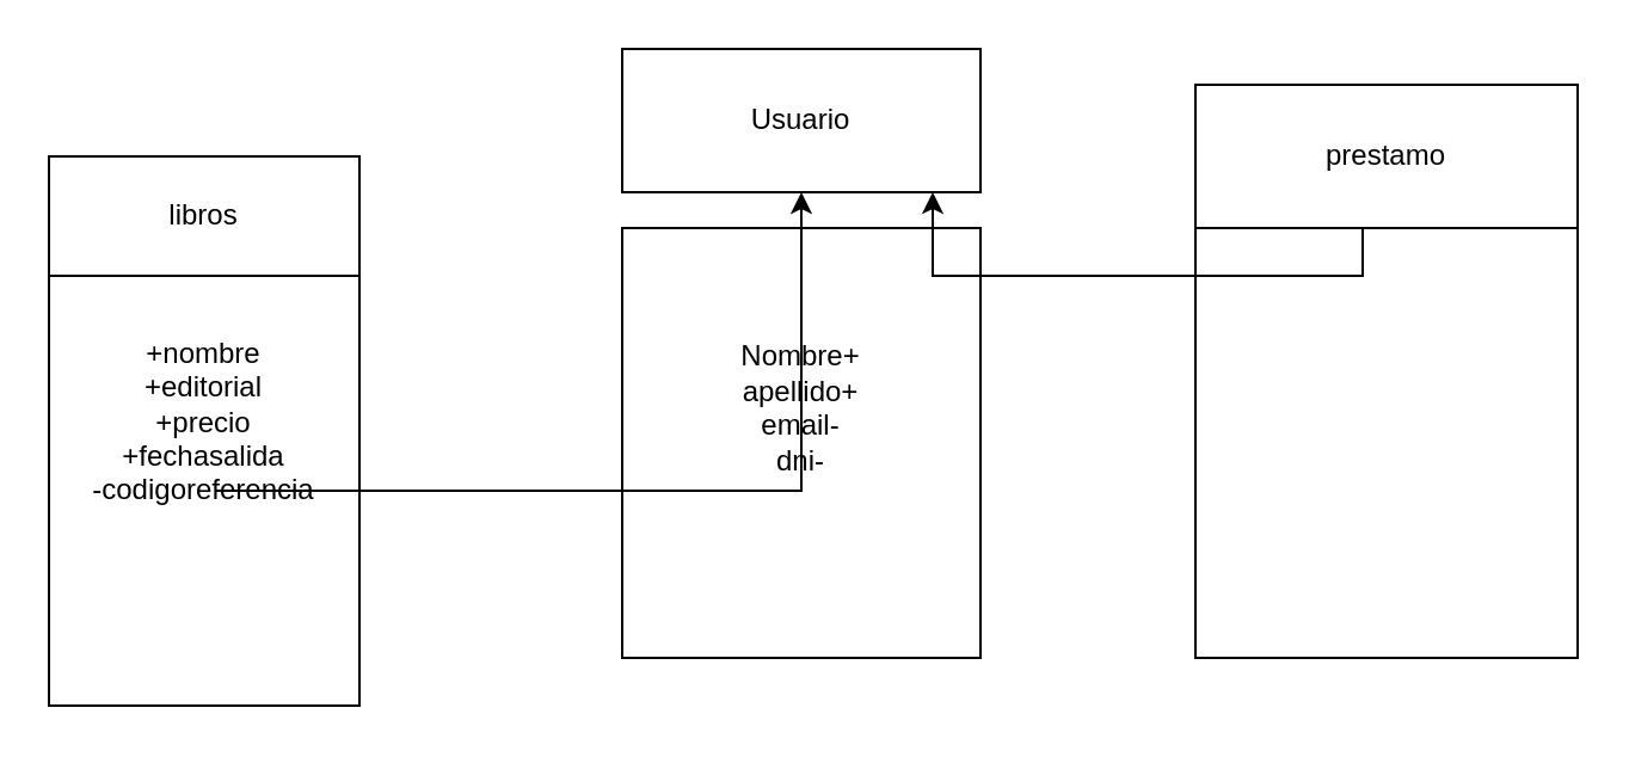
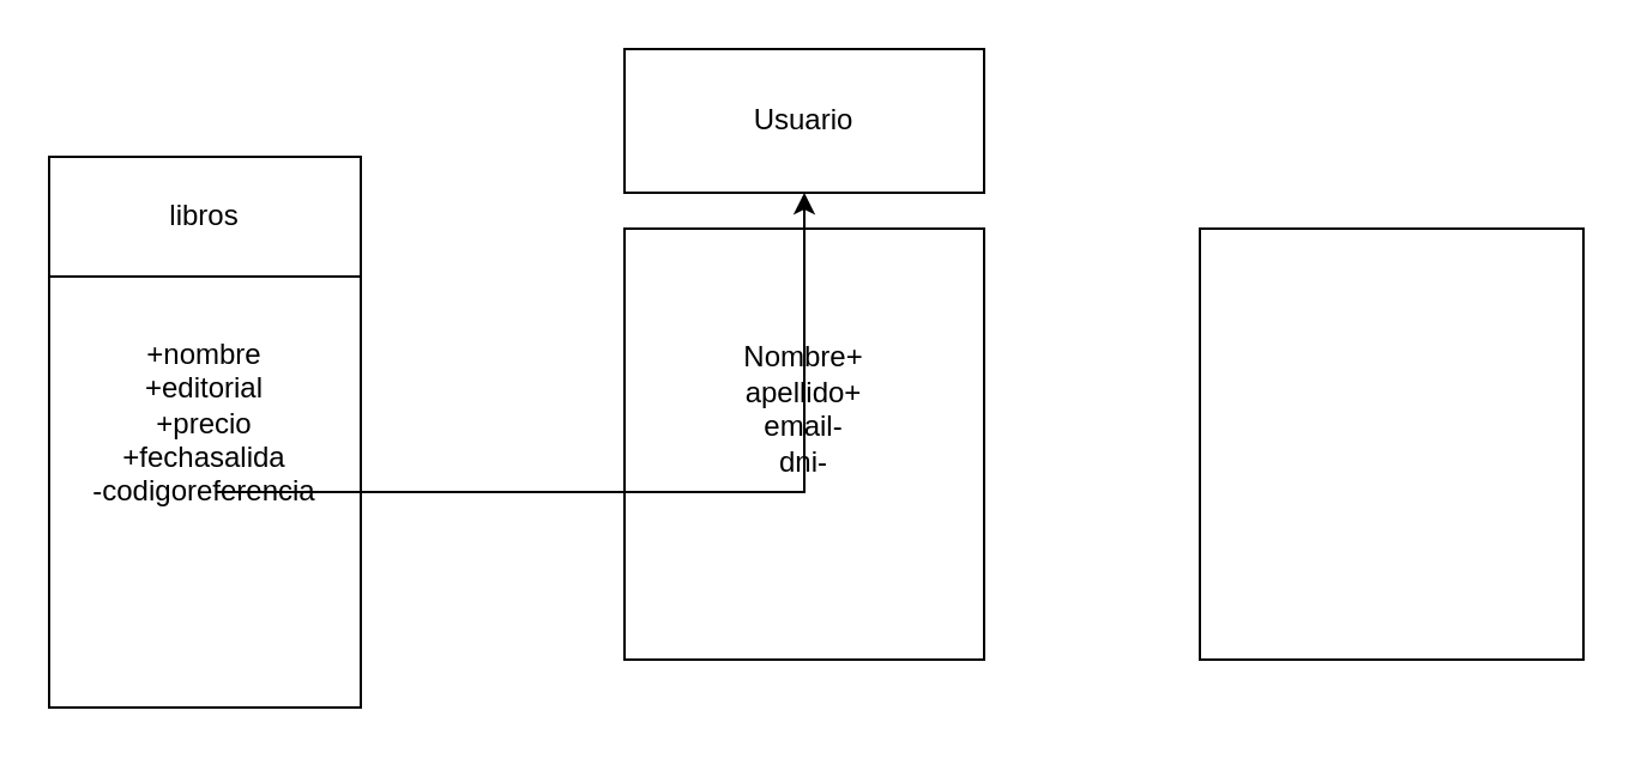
  <mxCell id="0" />
  <mxCell id="1" parent="0" />
  <mxCell id="2" value="+nombre&lt;div&gt;+editorial&lt;/div&gt;&lt;div&gt;+precio&lt;/div&gt;&lt;div&gt;+fechasalida&lt;/div&gt;&lt;div&gt;-codigoreferencia&lt;/div&gt;&lt;div&gt;&lt;br&gt;&lt;/div&gt;&lt;div&gt;&lt;br&gt;&lt;/div&gt;&lt;div&gt;&lt;br&gt;&lt;/div&gt;&lt;div&gt;&lt;br&gt;&lt;/div&gt;" style="rounded=0;whiteSpace=wrap;html=1;" vertex="1" parent="1"><mxGeometry x="20" y="115" width="130" height="180" as="geometry" /></mxCell>
  <mxCell id="3" value="libros" style="rounded=0;whiteSpace=wrap;html=1;" vertex="1" parent="1"><mxGeometry x="20" y="65" width="130" height="50" as="geometry" /></mxCell>
  <mxCell id="4" value="Nombre+&lt;div&gt;apellido+&lt;/div&gt;&lt;div&gt;email-&lt;/div&gt;&lt;div&gt;dni-&lt;/div&gt;&lt;div&gt;&lt;br&gt;&lt;/div&gt;&lt;div&gt;&lt;div&gt;&lt;br&gt;&lt;/div&gt;&lt;/div&gt;" style="rounded=0;whiteSpace=wrap;html=1;" vertex="1" parent="1"><mxGeometry x="260" y="95" width="150" height="180" as="geometry" /></mxCell>
  <mxCell id="5" value="Usuario" style="rounded=0;whiteSpace=wrap;html=1;" vertex="1" parent="1"><mxGeometry x="260" y="20" width="150" height="60" as="geometry" /></mxCell>
  <mxCell id="6" value="" style="rounded=0;whiteSpace=wrap;html=1;" vertex="1" parent="1"><mxGeometry x="500" y="95" width="160" height="180" as="geometry" /></mxCell>
- <mxCell id="7" value="prestamo" style="rounded=0;whiteSpace=wrap;html=1;" vertex="1" parent="1"><mxGeometry x="500" y="35" width="160" height="60" as="geometry" /></mxCell>
- <mxCell id="8" style="edgeStyle=orthogonalEdgeStyle;rounded=0;orthogonalLoop=1;jettySize=auto;html=1;exitX=0.25;exitY=1;exitDx=0;exitDy=0;" edge="1" parent="1" source="7" target="5"><mxGeometry relative="1" as="geometry"><Array as="points"><mxPoint x="570" y="95" /><mxPoint x="570" y="115" /><mxPoint x="390" y="115" /></Array></mxGeometry></mxCell>
  <mxCell id="9" style="edgeStyle=orthogonalEdgeStyle;rounded=0;orthogonalLoop=1;jettySize=auto;html=1;exitX=0.538;exitY=0.5;exitDx=0;exitDy=0;exitPerimeter=0;" edge="1" parent="1" source="2" target="5"><mxGeometry relative="1" as="geometry"><mxPoint x="140" y="205" as="sourcePoint" /></mxGeometry></mxCell>
